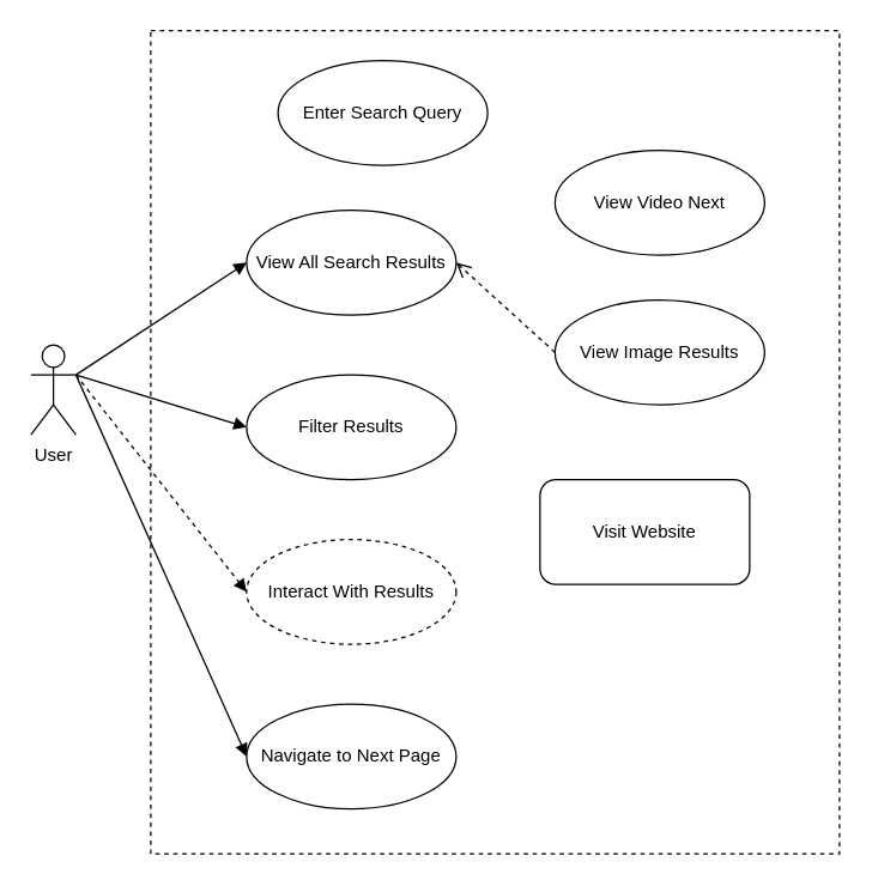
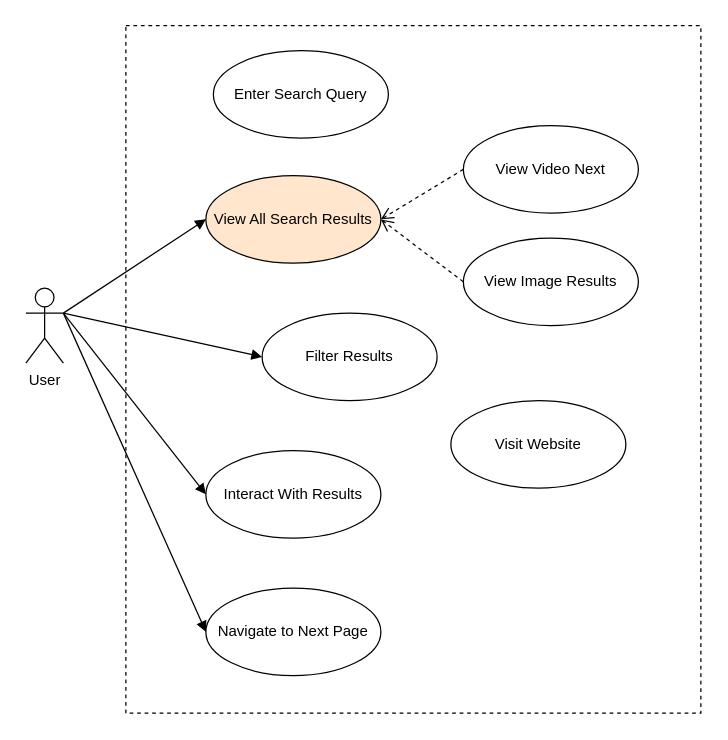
  <mxCell id="0" />
  <mxCell id="1" parent="0" />
  <mxCell id="2" value="User" style="shape=umlActor;verticalLabelPosition=bottom;verticalAlign=top;html=1;" vertex="1" parent="1"><mxGeometry x="20" y="230" width="30" height="60" as="geometry" /></mxCell>
- <mxCell id="3" value="Enter Search Query" style="ellipse;whiteSpace=wrap;html=1;" vertex="1" parent="1"><mxGeometry x="185" y="40" width="140" height="70" as="geometry" /></mxCell>
- <mxCell id="4" value="View All Search Results" style="ellipse;whiteSpace=wrap;html=1;" vertex="1" parent="1"><mxGeometry x="164" y="140" width="140" height="70" as="geometry" /></mxCell>
- <mxCell id="5" value="Filter Results" style="ellipse;whiteSpace=wrap;html=1;" vertex="1" parent="1"><mxGeometry x="164" y="250" width="140" height="70" as="geometry" /></mxCell>
- <mxCell id="6" value="Interact With Results" style="ellipse;whiteSpace=wrap;html=1;dashed=1;" vertex="1" parent="1"><mxGeometry x="164" y="360" width="140" height="70" as="geometry" /></mxCell>
+ <mxCell id="3" value="Enter Search Query" style="ellipse;whiteSpace=wrap;html=1;" vertex="1" parent="1"><mxGeometry x="170" y="40" width="140" height="70" as="geometry" /></mxCell>
+ <mxCell id="4" value="View All Search Results" style="ellipse;whiteSpace=wrap;html=1;fillColor=#ffe6cc;" vertex="1" parent="1"><mxGeometry x="164" y="140" width="140" height="70" as="geometry" /></mxCell>
+ <mxCell id="5" value="Filter Results" style="ellipse;whiteSpace=wrap;html=1;" vertex="1" parent="1"><mxGeometry x="209" y="250" width="140" height="70" as="geometry" /></mxCell>
+ <mxCell id="6" value="Interact With Results" style="ellipse;whiteSpace=wrap;html=1;" vertex="1" parent="1"><mxGeometry x="164" y="360" width="140" height="70" as="geometry" /></mxCell>
  <mxCell id="7" value="Navigate to Next Page" style="ellipse;whiteSpace=wrap;html=1;" vertex="1" parent="1"><mxGeometry x="164" y="470" width="140" height="70" as="geometry" /></mxCell>
- <mxCell id="8" value="View Image Results" style="ellipse;whiteSpace=wrap;html=1;" vertex="1" parent="1"><mxGeometry x="370" y="200" width="140" height="70" as="geometry" /></mxCell>
+ <mxCell id="8" value="View Image Results" style="ellipse;whiteSpace=wrap;html=1;" vertex="1" parent="1"><mxGeometry x="370" y="190" width="140" height="70" as="geometry" /></mxCell>
  <mxCell id="9" value="View Video Next" style="ellipse;whiteSpace=wrap;html=1;" vertex="1" parent="1"><mxGeometry x="370" y="100" width="140" height="70" as="geometry" /></mxCell>
- <mxCell id="10" value="Visit Website" style="whiteSpace=wrap;html=1;rounded=1;" vertex="1" parent="1"><mxGeometry x="360" y="320" width="140" height="70" as="geometry" /></mxCell>
+ <mxCell id="10" value="Visit Website" style="ellipse;whiteSpace=wrap;html=1;" vertex="1" parent="1"><mxGeometry x="360" y="320" width="140" height="70" as="geometry" /></mxCell>
+ <mxCell id="11" value="" style="html=1;verticalAlign=bottom;endArrow=open;dashed=1;endSize=8;curved=0;rounded=0;exitX=0;exitY=0.5;exitDx=0;exitDy=0;entryX=1;entryY=0.5;entryDx=0;entryDy=0;" edge="1" parent="1" source="9" target="4"><mxGeometry relative="1" as="geometry"><mxPoint x="410" y="320" as="sourcePoint" /><mxPoint x="330" y="320" as="targetPoint" /></mxGeometry></mxCell>
  <mxCell id="12" value="" style="html=1;verticalAlign=bottom;endArrow=open;dashed=1;endSize=8;curved=0;rounded=0;exitX=0;exitY=0.5;exitDx=0;exitDy=0;entryX=1;entryY=0.5;entryDx=0;entryDy=0;" edge="1" parent="1" source="8" target="4"><mxGeometry relative="1" as="geometry"><mxPoint x="380" y="145" as="sourcePoint" /><mxPoint x="314" y="190" as="targetPoint" /></mxGeometry></mxCell>
  <mxCell id="13" value="" style="html=1;verticalAlign=bottom;endArrow=block;curved=0;rounded=0;entryX=0;entryY=0.5;entryDx=0;entryDy=0;" edge="1" parent="1" target="4"><mxGeometry width="80" relative="1" as="geometry"><mxPoint x="50" y="250" as="sourcePoint" /><mxPoint x="180" y="85" as="targetPoint" /></mxGeometry></mxCell>
  <mxCell id="14" value="" style="html=1;verticalAlign=bottom;endArrow=block;curved=0;rounded=0;entryX=0;entryY=0.5;entryDx=0;entryDy=0;" edge="1" parent="1" target="5"><mxGeometry width="80" relative="1" as="geometry"><mxPoint x="50" y="250" as="sourcePoint" /><mxPoint x="190" y="95" as="targetPoint" /></mxGeometry></mxCell>
- <mxCell id="15" value="" style="html=1;verticalAlign=bottom;endArrow=block;curved=0;rounded=0;entryX=0;entryY=0.5;entryDx=0;entryDy=0;exitX=1;exitY=0.333;exitDx=0;exitDy=0;exitPerimeter=0;dashed=1;" edge="1" parent="1" source="2" target="6"><mxGeometry width="80" relative="1" as="geometry"><mxPoint x="60" y="260" as="sourcePoint" /><mxPoint x="174" y="295" as="targetPoint" /></mxGeometry></mxCell>
+ <mxCell id="15" value="" style="html=1;verticalAlign=bottom;endArrow=block;curved=0;rounded=0;entryX=0;entryY=0.5;entryDx=0;entryDy=0;exitX=1;exitY=0.333;exitDx=0;exitDy=0;exitPerimeter=0;" edge="1" parent="1" source="2" target="6"><mxGeometry width="80" relative="1" as="geometry"><mxPoint x="60" y="260" as="sourcePoint" /><mxPoint x="174" y="295" as="targetPoint" /></mxGeometry></mxCell>
  <mxCell id="16" value="" style="html=1;verticalAlign=bottom;endArrow=block;curved=0;rounded=0;entryX=0;entryY=0.5;entryDx=0;entryDy=0;" edge="1" parent="1" target="7"><mxGeometry width="80" relative="1" as="geometry"><mxPoint x="50" y="250" as="sourcePoint" /><mxPoint x="174" y="405" as="targetPoint" /></mxGeometry></mxCell>
  <mxCell id="17" value="" style="rounded=0;whiteSpace=wrap;html=1;fillColor=none;dashed=1;" vertex="1" parent="1"><mxGeometry x="100" y="20" width="460" height="550" as="geometry" /></mxCell>
